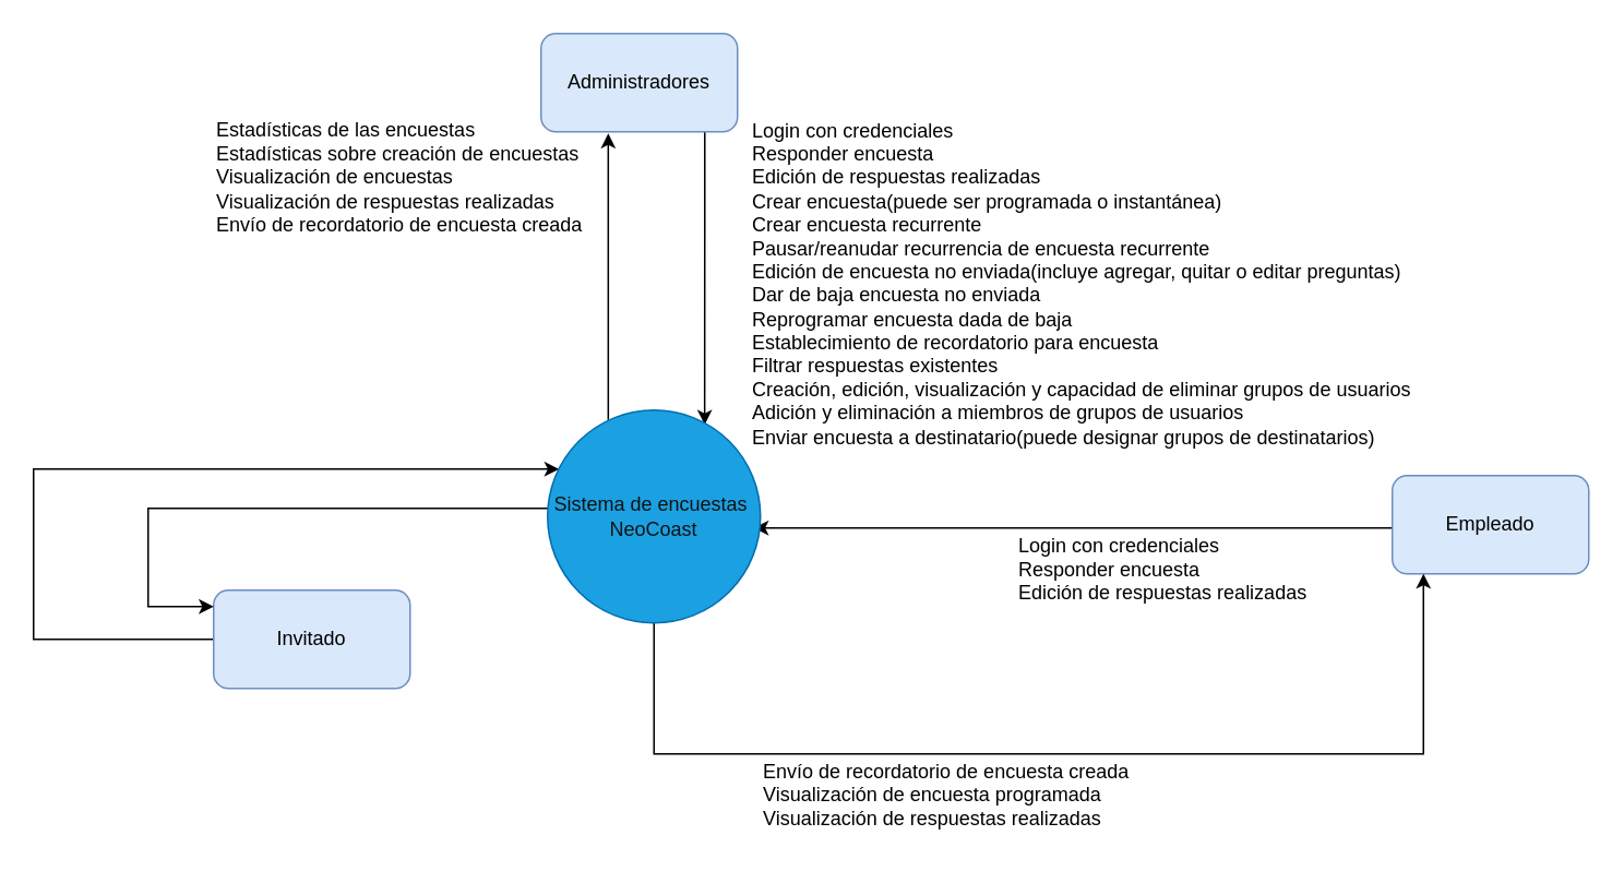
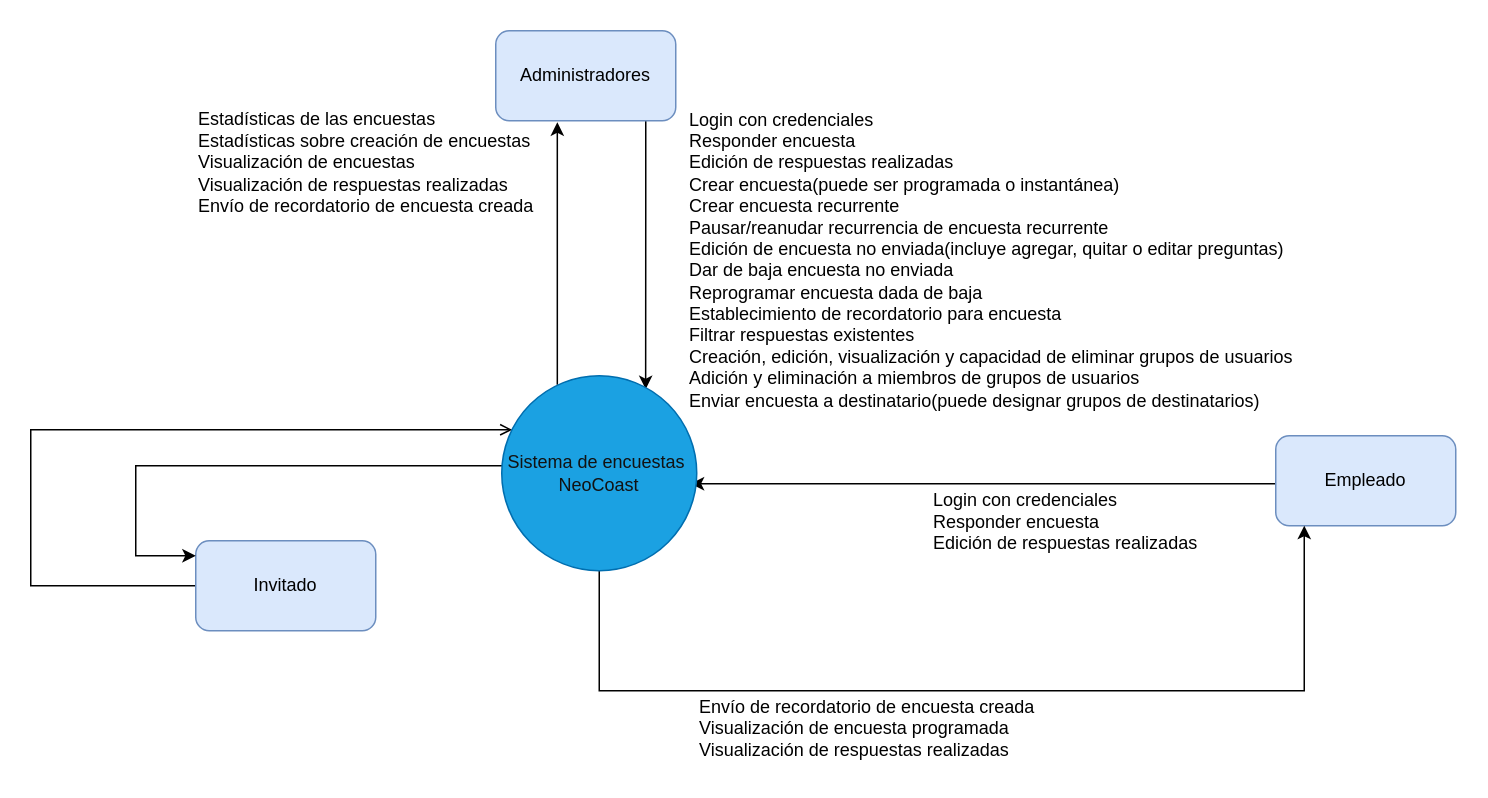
  <mxCell id="0" />
  <mxCell id="1" parent="0" />
- <mxCell id="2" style="edgeStyle=orthogonalEdgeStyle;rounded=0;orthogonalLoop=1;jettySize=auto;html=1;entryX=0.054;entryY=0.277;entryDx=0;entryDy=0;entryPerimeter=0;" parent="1" source="3" target="14" edge="1"><mxGeometry relative="1" as="geometry"><mxPoint x="360" y="285" as="targetPoint" /><Array as="points"><mxPoint x="20" y="286" /></Array></mxGeometry></mxCell>
+ <mxCell id="2" style="edgeStyle=orthogonalEdgeStyle;rounded=0;orthogonalLoop=1;jettySize=auto;html=1;entryX=0.054;entryY=0.277;entryDx=0;entryDy=0;entryPerimeter=0;endArrow=open;" parent="1" source="3" target="14" edge="1"><mxGeometry relative="1" as="geometry"><mxPoint x="360" y="285" as="targetPoint" /><Array as="points"><mxPoint x="20" y="286" /></Array></mxGeometry></mxCell>
  <mxCell id="3" value="Invitado" style="rounded=1;whiteSpace=wrap;html=1;fillColor=#dae8fc;strokeColor=#6c8ebf;" parent="1" vertex="1"><mxGeometry x="130" y="360" width="120" height="60" as="geometry" /></mxCell>
  <mxCell id="4" style="edgeStyle=orthogonalEdgeStyle;rounded=0;orthogonalLoop=1;jettySize=auto;html=1;exitX=0;exitY=0.5;exitDx=0;exitDy=0;entryX=0.969;entryY=0.554;entryDx=0;entryDy=0;entryPerimeter=0;" parent="1" source="5" target="14" edge="1"><mxGeometry relative="1" as="geometry"><mxPoint x="482" y="322" as="targetPoint" /><Array as="points"><mxPoint x="850" y="322" /></Array></mxGeometry></mxCell>
  <mxCell id="5" value="Empleado" style="rounded=1;whiteSpace=wrap;html=1;fillColor=#dae8fc;strokeColor=#6c8ebf;" parent="1" vertex="1"><mxGeometry x="850" y="290" width="120" height="60" as="geometry" /></mxCell>
  <mxCell id="6" style="edgeStyle=orthogonalEdgeStyle;rounded=0;orthogonalLoop=1;jettySize=auto;html=1;entryX=0.738;entryY=0.069;entryDx=0;entryDy=0;entryPerimeter=0;" parent="1" source="7" target="14" edge="1"><mxGeometry relative="1" as="geometry"><mxPoint x="430" y="240" as="targetPoint" /><Array as="points"><mxPoint x="430" y="140" /><mxPoint x="430" y="140" /></Array></mxGeometry></mxCell>
  <mxCell id="7" value="Administradores" style="rounded=1;whiteSpace=wrap;html=1;fillColor=#dae8fc;strokeColor=#6c8ebf;" parent="1" vertex="1"><mxGeometry x="330" y="20" width="120" height="60" as="geometry" /></mxCell>
  <mxCell id="8" value="&lt;div style=&quot;text-align: left&quot;&gt;&lt;span&gt;Login con credenciales&lt;/span&gt;&lt;/div&gt;&lt;div style=&quot;text-align: left&quot;&gt;&lt;div&gt;Responder encuesta&lt;/div&gt;&lt;div&gt;Edición de respuestas realizadas&lt;/div&gt;&lt;/div&gt;&lt;div style=&quot;text-align: left&quot;&gt;&lt;span&gt;Crear encuesta(puede ser programada o instantánea)&lt;/span&gt;&lt;/div&gt;&lt;div style=&quot;text-align: left&quot;&gt;&lt;span&gt;Crear encuesta recurrente&lt;/span&gt;&lt;/div&gt;&lt;div style=&quot;text-align: left&quot;&gt;&lt;span&gt;Pausar/reanudar recurrencia de encuesta recurrente&lt;/span&gt;&lt;/div&gt;&lt;div style=&quot;text-align: left&quot;&gt;&lt;span&gt;Edición de encuesta no enviada(incluye agregar, quitar o editar preguntas)&lt;/span&gt;&lt;/div&gt;&lt;div style=&quot;text-align: left&quot;&gt;&lt;span&gt;Dar de baja encuesta no enviada&lt;/span&gt;&lt;/div&gt;&lt;div style=&quot;text-align: left&quot;&gt;&lt;span&gt;Reprogramar encuesta dada de baja&lt;/span&gt;&lt;/div&gt;&lt;div style=&quot;text-align: left&quot;&gt;&lt;span&gt;Establecimiento de recordatorio para encuesta&lt;/span&gt;&lt;/div&gt;&lt;div style=&quot;text-align: left&quot;&gt;&lt;span&gt;Filtrar respuestas existentes&lt;/span&gt;&lt;/div&gt;&lt;div style=&quot;text-align: left&quot;&gt;&lt;span&gt;Creación&lt;/span&gt;&lt;span&gt;, edición, visualización&amp;nbsp;y capacidad de eliminar grupos de usuarios&lt;/span&gt;&lt;/div&gt;&lt;div style=&quot;text-align: left&quot;&gt;&lt;span&gt;Adición&amp;nbsp;&lt;/span&gt;&lt;span&gt;y eliminación&lt;/span&gt;&lt;span&gt;&amp;nbsp;a miembros de grupos de usuarios&lt;/span&gt;&lt;/div&gt;&lt;div style=&quot;text-align: left&quot;&gt;&lt;span&gt;Enviar encuesta a destinatario(puede designar grupos de destinatarios)&amp;nbsp;&lt;/span&gt;&lt;/div&gt;&lt;div style=&quot;text-align: left&quot;&gt;&lt;br&gt;&lt;/div&gt;" style="text;html=1;align=center;verticalAlign=middle;resizable=0;points=[];autosize=1;strokeColor=none;" parent="1" vertex="1"><mxGeometry x="450" y="70" width="420" height="220" as="geometry" /></mxCell>
  <mxCell id="9" value="" style="endArrow=classic;html=1;entryX=0.342;entryY=1.017;entryDx=0;entryDy=0;entryPerimeter=0;exitX=0.285;exitY=0.046;exitDx=0;exitDy=0;exitPerimeter=0;" parent="1" source="14" target="7" edge="1"><mxGeometry width="50" height="50" relative="1" as="geometry"><mxPoint x="371" y="240" as="sourcePoint" /><mxPoint x="490" y="250" as="targetPoint" /></mxGeometry></mxCell>
  <mxCell id="10" value="Estadísticas de las encuestas&lt;br&gt;Estadísticas sobre creación de encuestas&lt;br&gt;Visualización de encuestas&lt;br&gt;Visualización de respuestas realizadas&lt;br&gt;&lt;span style=&quot;text-align: center&quot;&gt;Envío&amp;nbsp;de recordatorio de encuesta creada&lt;/span&gt;&lt;br&gt;&lt;span style=&quot;color: rgba(0 , 0 , 0 , 0) ; font-family: monospace ; font-size: 0px&quot;&gt;%3CmxGraphModel%3E%3Croot%3E%3CmxCell%20id%3D%220%22%2F%3E%3CmxCell%20id%3D%221%22%20parent%3D%220%22%2F%3E%3CmxCell%20id%3D%222%22%20value%3D%22Envio%20de%20recordatorio%20de%20encuesta%20creada%22%20style%3D%22text%3Bhtml%3D1%3Balign%3Dcenter%3BverticalAlign%3Dmiddle%3Bresizable%3D0%3Bpoints%3D%5B%5D%3Bautosize%3D1%3BstrokeColor%3Dnone%3B%22%20vertex%3D%221%22%20parent%3D%221%22%3E%3CmxGeometry%20x%3D%22414%22%20y%3D%22575%22%20width%3D%22240%22%20height%3D%2220%22%20as%3D%22geometry%22%2F%3E%3C%2FmxCell%3E%3C%2Froot%3E%3C%2FmxGraphModel%3E&lt;/span&gt;&lt;span style=&quot;color: rgba(0 , 0 , 0 , 0) ; font-family: monospace ; font-size: 0px&quot;&gt;%3CmxGraphModel%3E%3Croot%3E%3CmxCell%20id%3D%220%22%2F%3E%3CmxCell%20id%3D%221%22%20parent%3D%220%22%2F%3E%3CmxCell%20id%3D%222%22%20value%3D%22Envio%20de%20recordatorio%20de%20encuesta%20creada%22%20style%3D%22text%3Bhtml%3D1%3Balign%3Dcenter%3BverticalAlign%3Dmiddle%3Bresizable%3D0%3Bpoints%3D%5B%5D%3Bautosize%3D1%3BstrokeColor%3Dnone%3B%22%20vertex%3D%221%22%20parent%3D%221%22%3E%3CmxGeometry%20x%3D%22414%22%20y%3D%22575%22%20width%3D%22240%22%20height%3D%2220%22%20as%3D%22geometry%22%2F%3E%3C%2FmxCell%3E%3C%2Froot%3E%3C%2FmxGraphModel%3E&lt;/span&gt;" style="text;html=1;align=left;verticalAlign=middle;resizable=0;points=[];autosize=1;strokeColor=none;" parent="1" vertex="1"><mxGeometry x="130" y="70" width="240" height="90" as="geometry" /></mxCell>
  <mxCell id="11" value="&lt;br&gt;Login con credenciales&lt;br&gt;Responder encuesta&lt;br&gt;Edición de respuestas realizadas" style="text;html=1;align=left;verticalAlign=middle;resizable=0;points=[];autosize=1;strokeColor=none;" parent="1" vertex="1"><mxGeometry x="620" y="310" width="190" height="60" as="geometry" /></mxCell>
  <mxCell id="12" style="edgeStyle=orthogonalEdgeStyle;rounded=0;orthogonalLoop=1;jettySize=auto;html=1;" parent="1" source="14" edge="1"><mxGeometry relative="1" as="geometry"><mxPoint x="130" y="370" as="targetPoint" /><Array as="points"><mxPoint x="90" y="310" /><mxPoint x="90" y="370" /></Array></mxGeometry></mxCell>
  <mxCell id="13" style="edgeStyle=orthogonalEdgeStyle;rounded=0;orthogonalLoop=1;jettySize=auto;html=1;" parent="1" source="14" edge="1"><mxGeometry relative="1" as="geometry"><Array as="points"><mxPoint x="399" y="460" /><mxPoint x="869" y="460" /></Array><mxPoint x="869" y="350" as="targetPoint" /></mxGeometry></mxCell>
  <mxCell id="14" value="&lt;font color=&quot;#121212&quot;&gt;Sistema de encuestas&amp;nbsp; NeoCoast&lt;/font&gt;" style="ellipse;whiteSpace=wrap;html=1;aspect=fixed;fillColor=#1ba1e2;strokeColor=#006EAF;fontColor=#ffffff;" parent="1" vertex="1"><mxGeometry x="334" y="250" width="130" height="130" as="geometry" /></mxCell>
  <mxCell id="15" value="Envío de recordatorio de encuesta creada&lt;br&gt;Visualización de encuesta programada&lt;br&gt;Visualización de respuestas realizadas" style="text;html=1;align=left;verticalAlign=middle;resizable=0;points=[];autosize=1;strokeColor=none;" parent="1" vertex="1"><mxGeometry x="464" y="460" width="240" height="50" as="geometry" /></mxCell>
